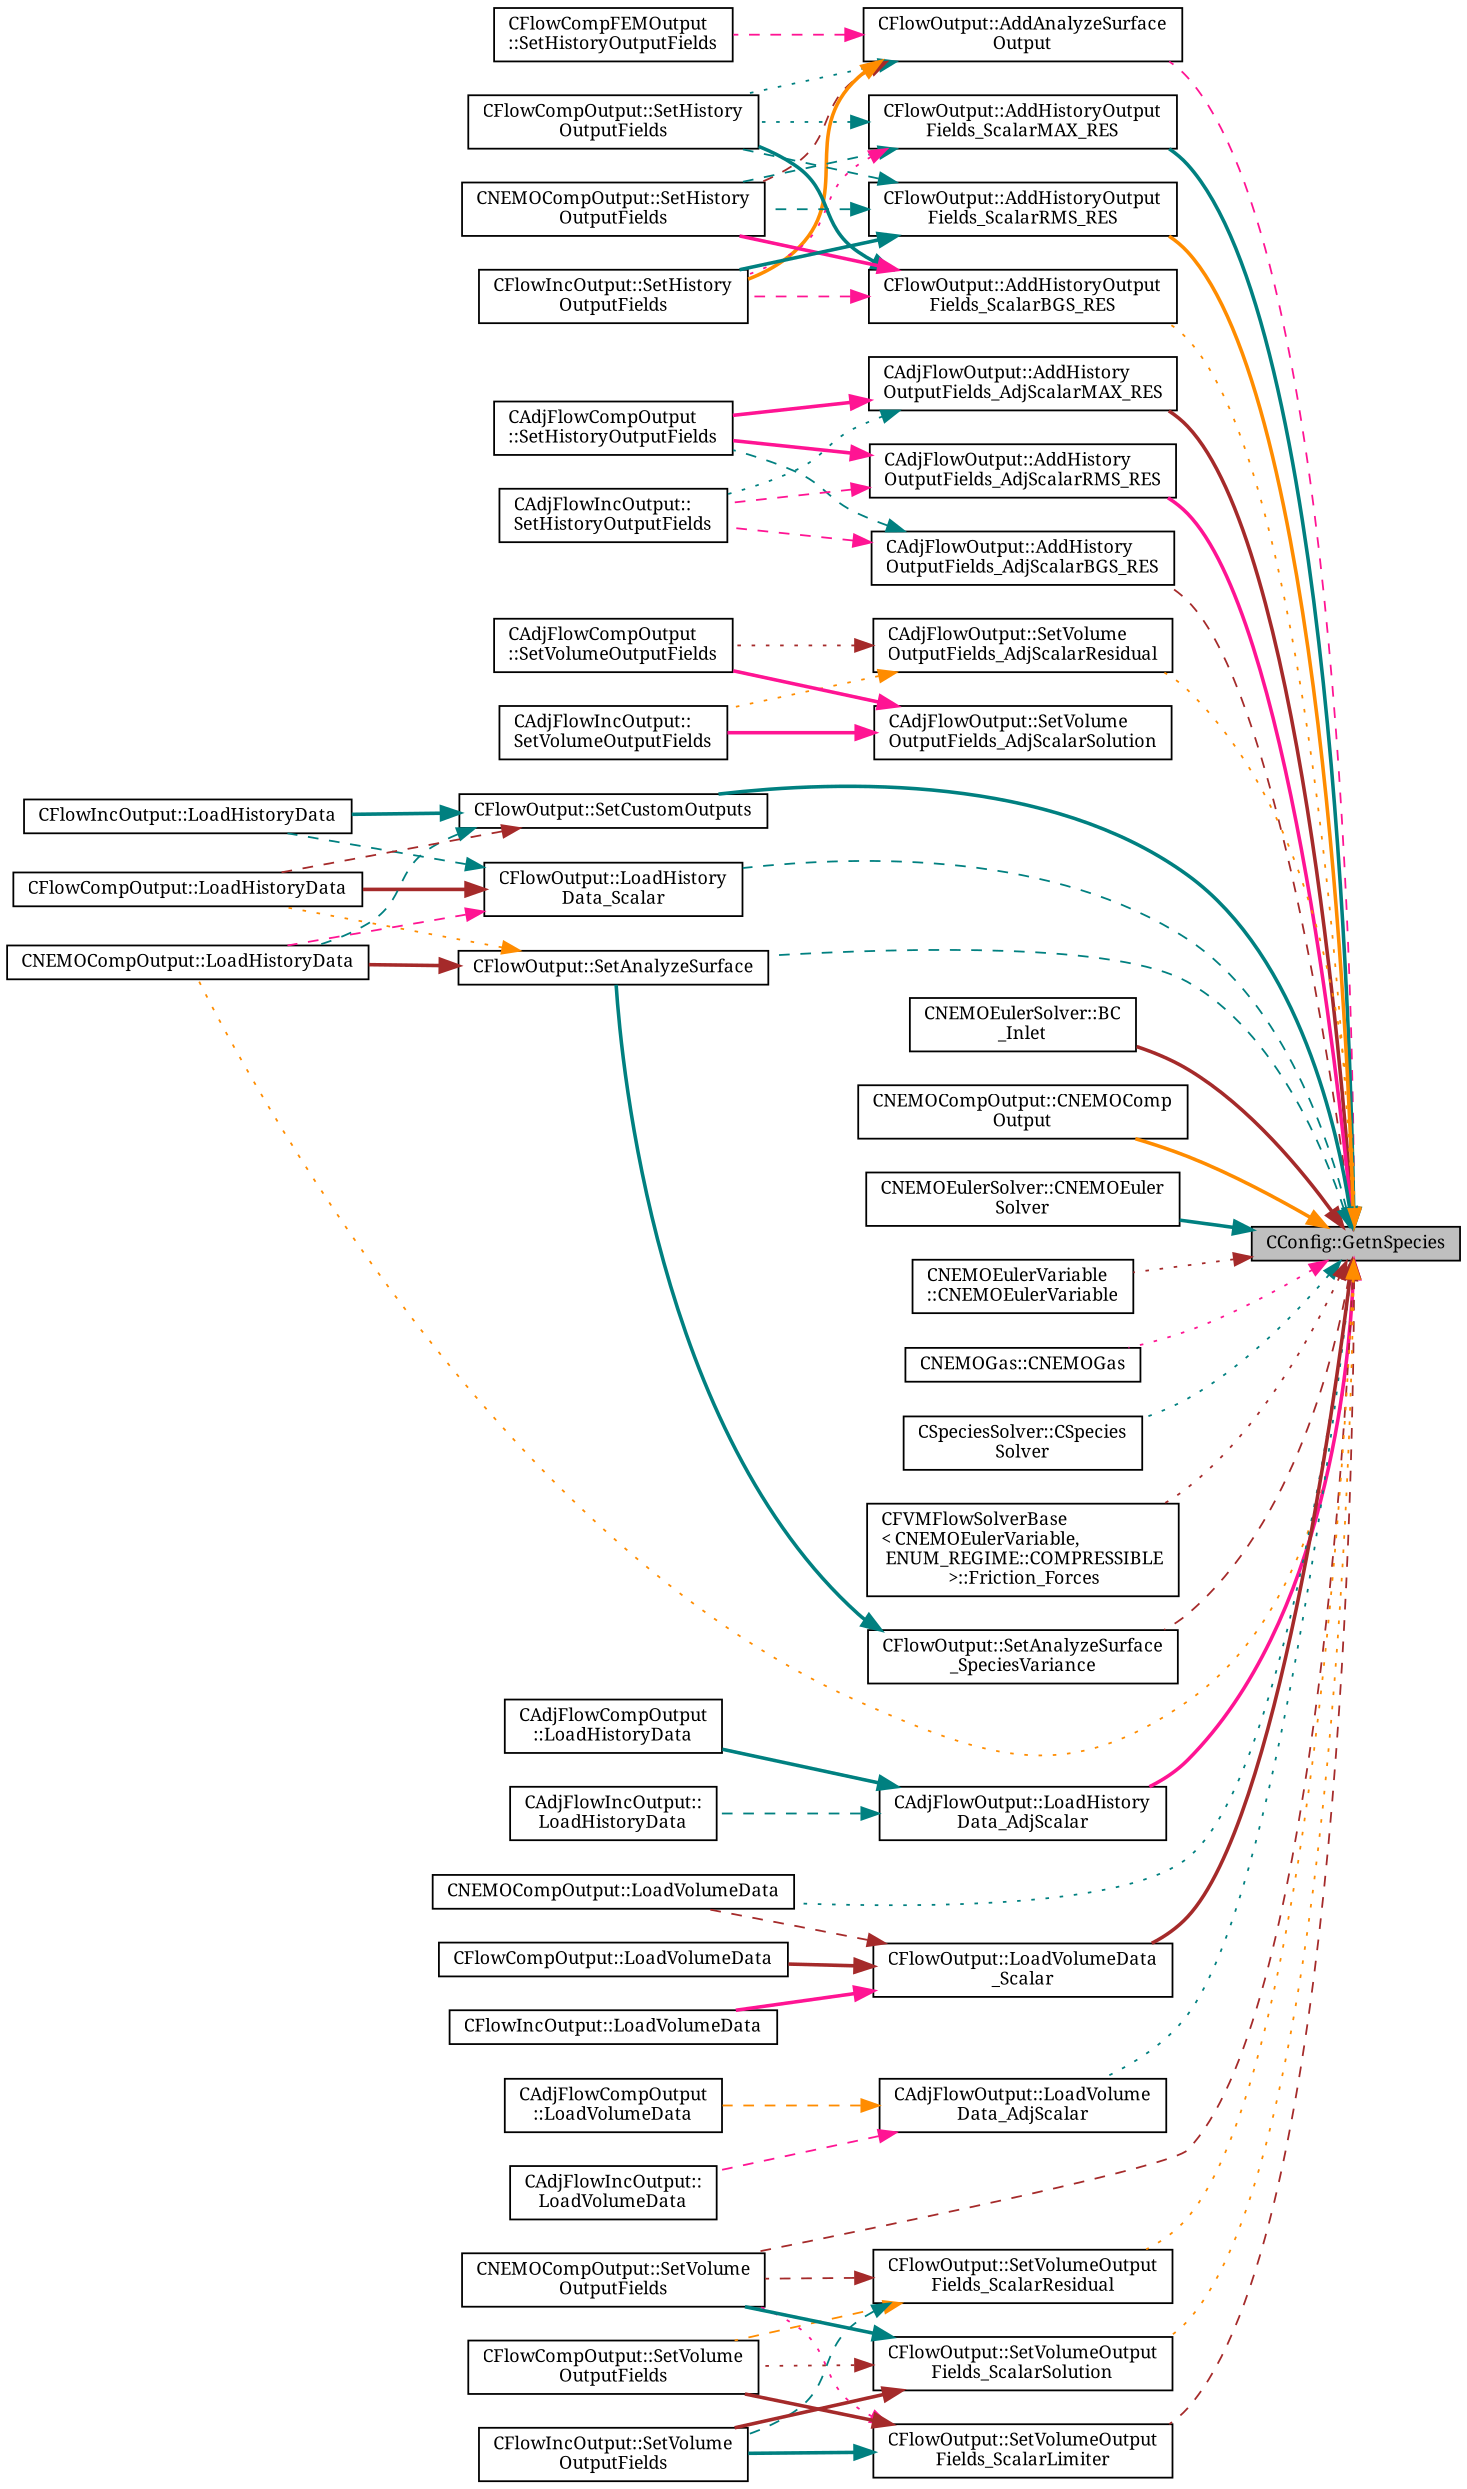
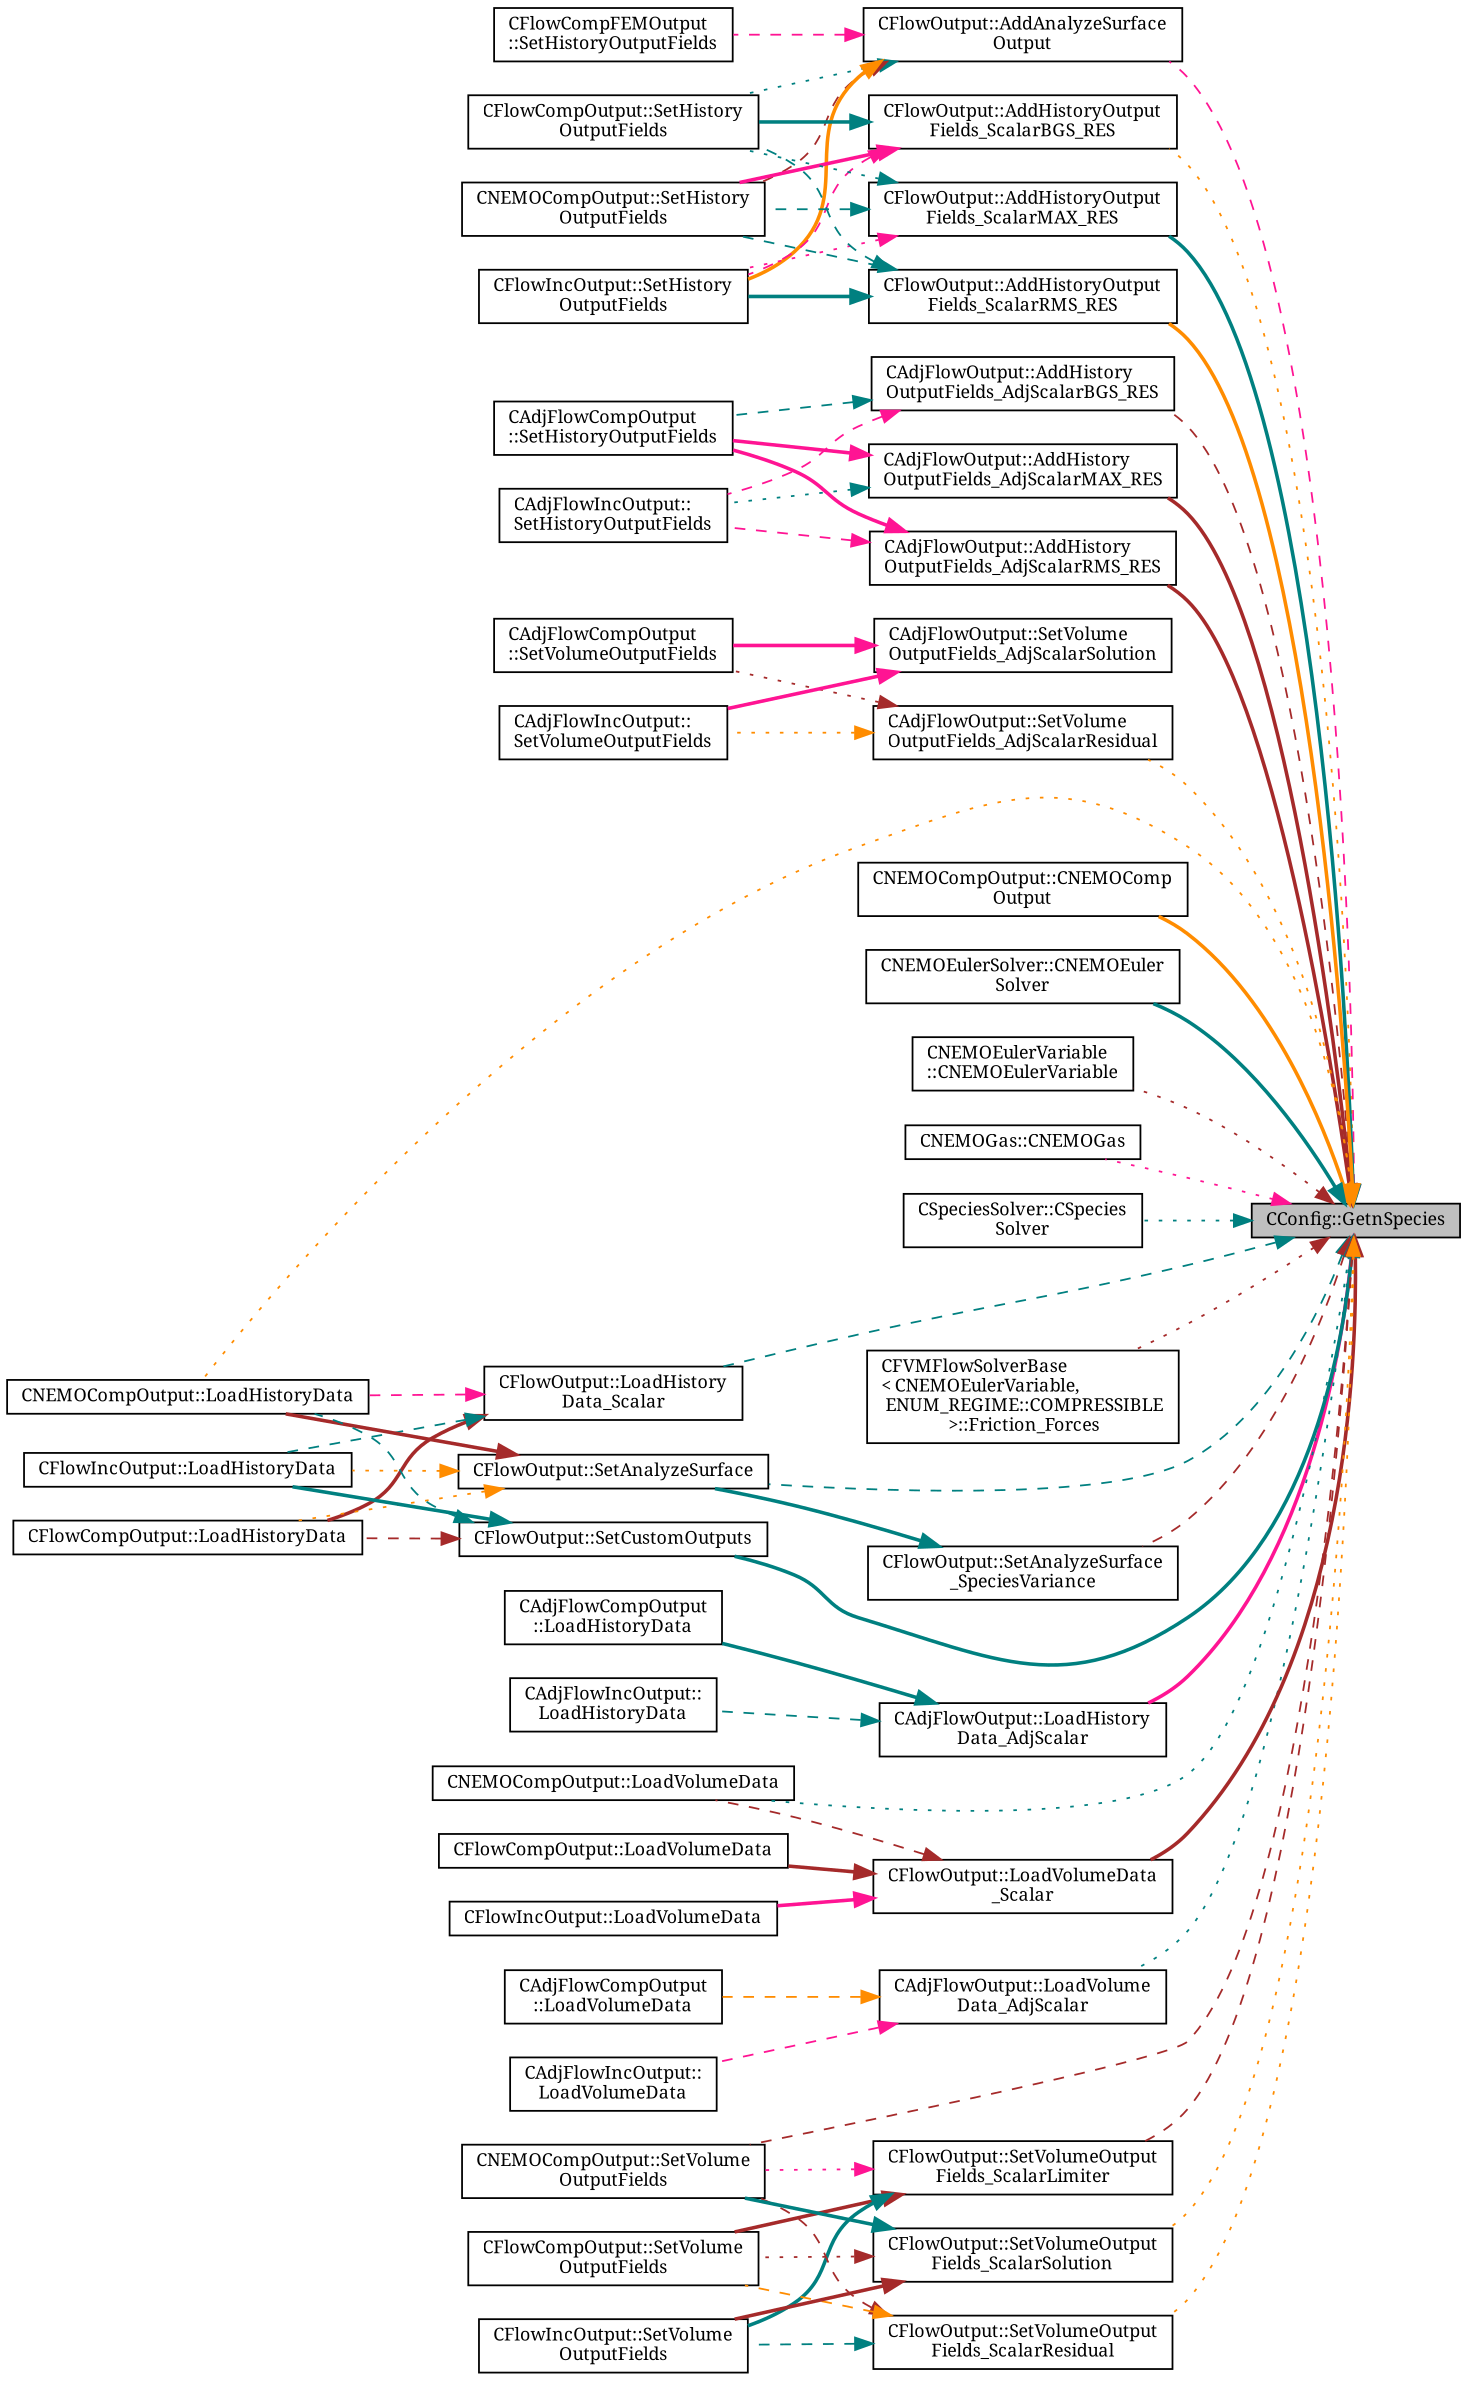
  digraph {
    fontname="Noto Serif"
    rankdir=RL
    node [color=black fillcolor=white fontname="Noto Serif" fontsize=10 shape=record style=filled]
    edge [color=teal dir=back fontname="Noto Serif" fontsize=10 labelfontname=Helvetica labelfontsize=10 style=bold]
    n1 [fillcolor=grey75 fontcolor=black height=0.2 label="CConfig::GetnSpecies" width=0.4]
    n2 [height=0.2 label="CFlowOutput::AddAnalyzeSurface\lOutput" width=0.4]
    n3 [height=0.2 label="CAdjFlowOutput::AddHistory\lOutputFields_AdjScalarBGS_RES" width=0.4]
    n4 [height=0.2 label="CAdjFlowOutput::AddHistory\lOutputFields_AdjScalarMAX_RES" width=0.4]
    n5 [height=0.2 label="CAdjFlowOutput::AddHistory\lOutputFields_AdjScalarRMS_RES" width=0.4]
    n6 [height=0.2 label="CFlowOutput::AddHistoryOutput\lFields_ScalarBGS_RES" width=0.4]
    n7 [height=0.2 label="CFlowOutput::AddHistoryOutput\lFields_ScalarMAX_RES" width=0.4]
    n8 [height=0.2 label="CFlowOutput::AddHistoryOutput\lFields_ScalarRMS_RES" width=0.4]
-   n9 [height=0.2 label="CNEMOEulerSolver::BC\l_Inlet" width=0.4]
    n10 [height=0.2 label="CNEMOCompOutput::CNEMOComp\lOutput" width=0.4]
    n11 [height=0.2 label="CNEMOEulerSolver::CNEMOEuler\lSolver" width=0.4]
    n12 [height=0.2 label="CNEMOEulerVariable\l::CNEMOEulerVariable" width=0.4]
    n13 [height=0.2 label="CNEMOGas::CNEMOGas" width=0.4]
    n14 [height=0.2 label="CSpeciesSolver::CSpecies\lSolver" width=0.4]
    n15 [height=0.2 label="CFVMFlowSolverBase\l\< CNEMOEulerVariable,\l ENUM_REGIME::COMPRESSIBLE\l \>::Friction_Forces" width=0.4]
    n16 [height=0.2 label="CNEMOCompOutput::LoadHistoryData" width=0.4]
    n17 [height=0.2 label="CAdjFlowOutput::LoadHistory\lData_AdjScalar" width=0.4]
    n18 [height=0.2 label="CFlowOutput::LoadHistory\lData_Scalar" width=0.4]
    n19 [height=0.2 label="CNEMOCompOutput::LoadVolumeData" width=0.4]
    n20 [height=0.2 label="CAdjFlowOutput::LoadVolume\lData_AdjScalar" width=0.4]
    n21 [height=0.2 label="CFlowOutput::LoadVolumeData\l_Scalar" width=0.4]
    n22 [height=0.2 label="CFlowOutput::SetAnalyzeSurface" width=0.4]
    n23 [height=0.2 label="CFlowOutput::SetAnalyzeSurface\l_SpeciesVariance" width=0.4]
    n24 [height=0.2 label="CFlowOutput::SetCustomOutputs" width=0.4]
    n25 [height=0.2 label="CNEMOCompOutput::SetVolume\lOutputFields" width=0.4]
    n26 [height=0.2 label="CAdjFlowOutput::SetVolume\lOutputFields_AdjScalarResidual" width=0.4]
    n27 [height=0.2 label="CFlowOutput::SetVolumeOutput\lFields_ScalarLimiter" width=0.4]
    n28 [height=0.2 label="CFlowOutput::SetVolumeOutput\lFields_ScalarResidual" width=0.4]
    n29 [height=0.2 label="CFlowOutput::SetVolumeOutput\lFields_ScalarSolution" width=0.4]
    n30 [height=0.2 label="CFlowCompOutput::SetHistory\lOutputFields" width=0.4]
    n31 [height=0.2 label="CNEMOCompOutput::SetHistory\lOutputFields" width=0.4]
    n32 [height=0.2 label="CFlowIncOutput::SetHistory\lOutputFields" width=0.4]
    n33 [height=0.2 label="CFlowCompFEMOutput\l::SetHistoryOutputFields" width=0.4]
    n34 [height=0.2 label="CAdjFlowCompOutput\l::SetHistoryOutputFields" width=0.4]
    n35 [height=0.2 label="CAdjFlowIncOutput::\lSetHistoryOutputFields" width=0.4]
    n36 [height=0.2 label="CAdjFlowCompOutput\l::LoadHistoryData" width=0.4]
    n37 [height=0.2 label="CAdjFlowIncOutput::\lLoadHistoryData" width=0.4]
    n38 [height=0.2 label="CFlowCompOutput::LoadHistoryData" width=0.4]
    n39 [height=0.2 label="CFlowIncOutput::LoadHistoryData" width=0.4]
    n40 [height=0.2 label="CAdjFlowCompOutput\l::LoadVolumeData" width=0.4]
    n41 [height=0.2 label="CAdjFlowIncOutput::\lLoadVolumeData" width=0.4]
    n42 [height=0.2 label="CFlowCompOutput::LoadVolumeData" width=0.4]
    n43 [height=0.2 label="CFlowIncOutput::LoadVolumeData" width=0.4]
    n44 [height=0.2 label="CAdjFlowCompOutput\l::SetVolumeOutputFields" width=0.4]
    n45 [height=0.2 label="CAdjFlowIncOutput::\lSetVolumeOutputFields" width=0.4]
    n46 [height=0.2 label="CAdjFlowOutput::SetVolume\lOutputFields_AdjScalarSolution" width=0.4]
    n47 [height=0.2 label="CFlowCompOutput::SetVolume\lOutputFields" width=0.4]
    n48 [height=0.2 label="CFlowIncOutput::SetVolume\lOutputFields" width=0.4]
    n1 -> n2 [color=deeppink style=dashed]
    n1 -> n3 [color=brown style=dashed]
    n1 -> n4 [color=brown]
-   n1 -> n5 [color=deeppink]
+   n1 -> n5 [color=brown]
    n1 -> n6 [color=darkorange style=dotted]
    n1 -> n7
    n1 -> n8 [color=darkorange]
-   n1 -> n9 [color=brown]
    n1 -> n10 [color=darkorange]
    n1 -> n11
    n1 -> n12 [color=brown style=dotted]
    n1 -> n13 [color=deeppink style=dotted]
    n1 -> n14 [style=dotted]
    n1 -> n15 [color=brown style=dotted]
    n1 -> n16 [color=darkorange style=dotted]
    n1 -> n17 [color=deeppink]
    n1 -> n18 [style=dashed]
    n1 -> n19 [style=dotted]
    n1 -> n20 [style=dotted]
    n1 -> n21 [color=brown]
    n1 -> n22 [style=dashed]
    n1 -> n23 [color=brown style=dashed]
    n1 -> n24
    n1 -> n25 [color=brown style=dashed]
    n1 -> n26 [color=darkorange style=dotted]
    n1 -> n27 [color=brown style=dashed]
    n1 -> n28 [color=darkorange style=dotted]
    n1 -> n29 [color=darkorange style=dotted]
    n2 -> n30 [style=dotted]
    n2 -> n31 [color=brown style=dashed]
    n2 -> n32 [color=darkorange]
    n2 -> n33 [color=deeppink style=dashed]
    n3 -> n34 [style=dashed]
    n3 -> n35 [color=deeppink style=dashed]
    n4 -> n34 [color=deeppink]
    n4 -> n35 [style=dotted]
    n5 -> n34 [color=deeppink]
    n5 -> n35 [color=deeppink style=dashed]
    n6 -> n30
    n6 -> n31 [color=deeppink]
    n6 -> n32 [color=deeppink style=dashed]
    n7 -> n30 [style=dotted]
    n7 -> n31 [style=dashed]
    n7 -> n32 [color=deeppink style=dotted]
    n8 -> n30 [style=dashed]
    n8 -> n31 [style=dashed]
    n8 -> n32
    n17 -> n36
    n17 -> n37 [style=dashed]
    n18 -> n16 [color=deeppink style=dashed]
    n18 -> n38 [color=brown]
    n18 -> n39 [style=dashed]
    n20 -> n40 [color=darkorange style=dashed]
    n20 -> n41 [color=deeppink style=dashed]
    n21 -> n19 [color=brown style=dashed]
    n21 -> n42 [color=brown]
    n21 -> n43 [color=deeppink]
    n22 -> n16 [color=brown]
    n22 -> n38 [color=darkorange style=dotted]
+   n22 -> n39 [color=darkorange style=dotted]
    n23 -> n22
    n24 -> n16 [style=dashed]
    n24 -> n38 [color=brown style=dashed]
    n24 -> n39
    n26 -> n44 [color=brown style=dotted]
    n26 -> n45 [color=darkorange style=dotted]
    n27 -> n25 [color=deeppink style=dotted]
    n27 -> n47 [color=brown]
    n27 -> n48
    n28 -> n25 [color=brown style=dashed]
    n28 -> n47 [color=darkorange style=dashed]
    n28 -> n48 [style=dashed]
    n29 -> n25
    n29 -> n47 [color=brown style=dotted]
    n29 -> n48 [color=brown]
    n46 -> n44 [color=deeppink]
    n46 -> n45 [color=deeppink]
  }
